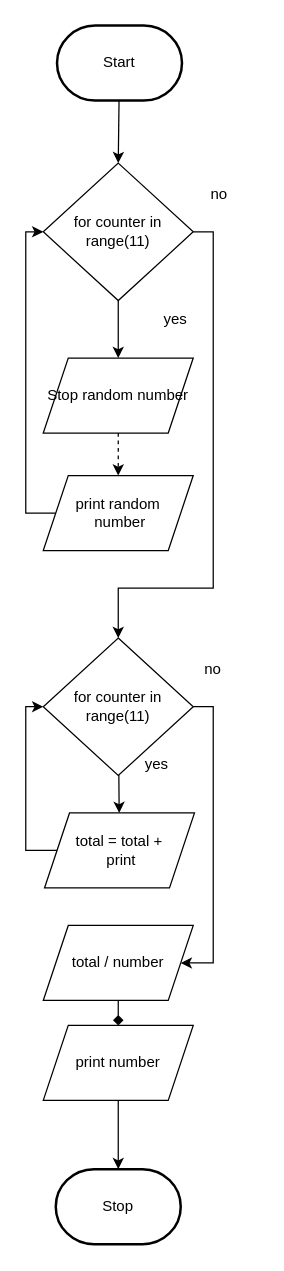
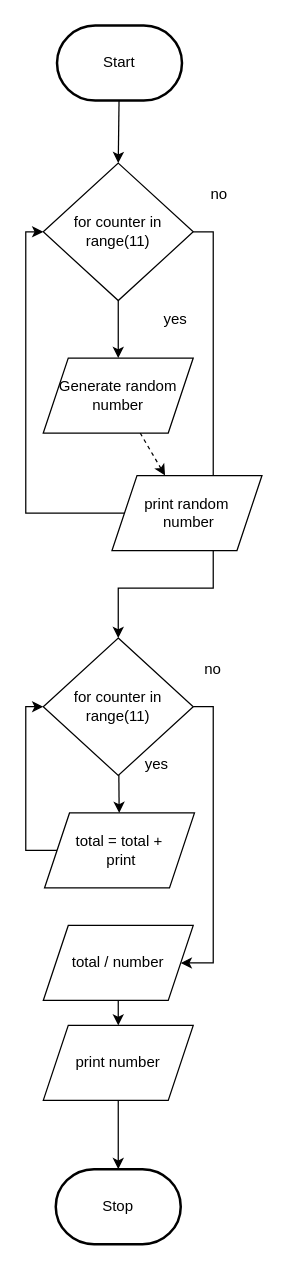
  <mxCell id="0" />
  <mxCell id="1" parent="0" />
  <mxCell id="2" style="edgeStyle=none;rounded=0;html=1;entryX=0.5;entryY=0;entryDx=0;entryDy=0;endArrow=classic;endFill=1;" parent="1" source="3" target="7" edge="1"><mxGeometry relative="1" as="geometry"><mxPoint x="94" y="120" as="targetPoint" /></mxGeometry></mxCell>
  <mxCell id="3" value="Start" style="strokeWidth=2;html=1;shape=mxgraph.flowchart.terminator;whiteSpace=wrap;" parent="1" vertex="1"><mxGeometry x="45" y="20" width="100" height="60" as="geometry" /></mxCell>
  <mxCell id="4" value="Stop" style="strokeWidth=2;html=1;shape=mxgraph.flowchart.terminator;whiteSpace=wrap;rounded=1;" parent="1" vertex="1"><mxGeometry x="44" y="935" width="100" height="60" as="geometry" /></mxCell>
  <mxCell id="5" value="" style="edgeStyle=none;html=1;" edge="1" parent="1" source="7" target="10"><mxGeometry relative="1" as="geometry" /></mxCell>
  <mxCell id="6" value="" style="edgeStyle=none;rounded=0;html=1;exitX=1;exitY=0.5;exitDx=0;exitDy=0;entryX=0.5;entryY=0;entryDx=0;entryDy=0;" edge="1" parent="1" source="7" target="15"><mxGeometry relative="1" as="geometry"><mxPoint x="100" y="420" as="targetPoint" /><Array as="points"><mxPoint x="170" y="185" /><mxPoint x="170" y="470" /><mxPoint x="130" y="470" /><mxPoint x="94" y="470" /></Array></mxGeometry></mxCell>
  <mxCell id="7" value="for counter in range(11)" style="rhombus;whiteSpace=wrap;html=1;" vertex="1" parent="1"><mxGeometry x="34" y="130" width="120" height="110" as="geometry" /></mxCell>
  <mxCell id="8" style="edgeStyle=none;html=1;entryX=0;entryY=0.5;entryDx=0;entryDy=0;rounded=0;exitX=0;exitY=0.5;exitDx=0;exitDy=0;" edge="1" parent="1" source="24" target="7"><mxGeometry relative="1" as="geometry"><Array as="points"><mxPoint x="20" y="410" /><mxPoint x="20" y="185" /></Array></mxGeometry></mxCell>
  <mxCell id="9" value="" style="edgeStyle=none;rounded=0;html=1;dashed=1;" edge="1" parent="1" source="10" target="24"><mxGeometry relative="1" as="geometry" /></mxCell>
- <mxCell id="10" value="Stop random number" style="shape=parallelogram;perimeter=parallelogramPerimeter;whiteSpace=wrap;html=1;fixedSize=1;" vertex="1" parent="1"><mxGeometry x="34" y="286" width="120" height="60" as="geometry" /></mxCell>
+ <mxCell id="10" value="Generate random number" style="shape=parallelogram;perimeter=parallelogramPerimeter;whiteSpace=wrap;html=1;fixedSize=1;" vertex="1" parent="1"><mxGeometry x="34" y="286" width="120" height="60" as="geometry" /></mxCell>
  <mxCell id="11" value="yes" style="text;html=1;strokeColor=none;fillColor=none;align=center;verticalAlign=middle;whiteSpace=wrap;rounded=0;" vertex="1" parent="1"><mxGeometry x="110" y="240" width="60" height="30" as="geometry" /></mxCell>
  <mxCell id="12" value="no" style="text;html=1;strokeColor=none;fillColor=none;align=center;verticalAlign=middle;whiteSpace=wrap;rounded=0;" vertex="1" parent="1"><mxGeometry x="145" y="140" width="60" height="30" as="geometry" /></mxCell>
  <mxCell id="13" value="" style="edgeStyle=none;rounded=0;html=1;" edge="1" parent="1" source="15" target="17"><mxGeometry relative="1" as="geometry" /></mxCell>
  <mxCell id="14" style="edgeStyle=none;rounded=0;html=1;entryX=1;entryY=0.5;entryDx=0;entryDy=0;" edge="1" parent="1" source="15" target="19"><mxGeometry relative="1" as="geometry"><Array as="points"><mxPoint x="170" y="565" /><mxPoint x="170" y="770" /></Array></mxGeometry></mxCell>
  <mxCell id="15" value="for counter in range(11)" style="rhombus;whiteSpace=wrap;html=1;" vertex="1" parent="1"><mxGeometry x="34" y="510" width="120" height="110" as="geometry" /></mxCell>
  <mxCell id="16" style="edgeStyle=none;rounded=0;html=1;entryX=0;entryY=0.5;entryDx=0;entryDy=0;" edge="1" parent="1" source="17" target="15"><mxGeometry relative="1" as="geometry"><mxPoint x="30" y="570" as="targetPoint" /><Array as="points"><mxPoint x="20" y="680" /><mxPoint x="20" y="565" /></Array></mxGeometry></mxCell>
  <mxCell id="17" value="total = total +&lt;br&gt;&amp;nbsp;print" style="shape=parallelogram;perimeter=parallelogramPerimeter;whiteSpace=wrap;html=1;fixedSize=1;" vertex="1" parent="1"><mxGeometry x="35" y="650" width="120" height="60" as="geometry" /></mxCell>
- <mxCell id="18" value="" style="edgeStyle=none;rounded=0;html=1;endArrow=diamond;" edge="1" parent="1" source="19" target="21"><mxGeometry relative="1" as="geometry" /></mxCell>
+ <mxCell id="18" value="" style="edgeStyle=none;rounded=0;html=1;" edge="1" parent="1" source="19" target="21"><mxGeometry relative="1" as="geometry" /></mxCell>
  <mxCell id="19" value="total / number" style="shape=parallelogram;perimeter=parallelogramPerimeter;whiteSpace=wrap;html=1;fixedSize=1;" vertex="1" parent="1"><mxGeometry x="34" y="740" width="120" height="60" as="geometry" /></mxCell>
  <mxCell id="20" value="" style="edgeStyle=none;rounded=0;html=1;" edge="1" parent="1" source="21" target="4"><mxGeometry relative="1" as="geometry" /></mxCell>
  <mxCell id="21" value="print number" style="shape=parallelogram;perimeter=parallelogramPerimeter;whiteSpace=wrap;html=1;fixedSize=1;" vertex="1" parent="1"><mxGeometry x="34" y="820" width="120" height="60" as="geometry" /></mxCell>
  <mxCell id="22" value="yes" style="text;html=1;strokeColor=none;fillColor=none;align=center;verticalAlign=middle;whiteSpace=wrap;rounded=0;" vertex="1" parent="1"><mxGeometry x="95" y="596" width="60" height="30" as="geometry" /></mxCell>
  <mxCell id="23" value="no" style="text;html=1;strokeColor=none;fillColor=none;align=center;verticalAlign=middle;whiteSpace=wrap;rounded=0;" vertex="1" parent="1"><mxGeometry x="140" y="520" width="60" height="30" as="geometry" /></mxCell>
- <mxCell id="24" value="print random&lt;br&gt;&amp;nbsp;number" style="shape=parallelogram;perimeter=parallelogramPerimeter;whiteSpace=wrap;html=1;fixedSize=1;" vertex="1" parent="1"><mxGeometry x="34" y="380" width="120" height="60" as="geometry" /></mxCell>
+ <mxCell id="24" value="print random&lt;br&gt;&amp;nbsp;number" style="shape=parallelogram;perimeter=parallelogramPerimeter;whiteSpace=wrap;html=1;fixedSize=1;" vertex="1" parent="1"><mxGeometry x="89" y="380" width="120" height="60" as="geometry" /></mxCell>
